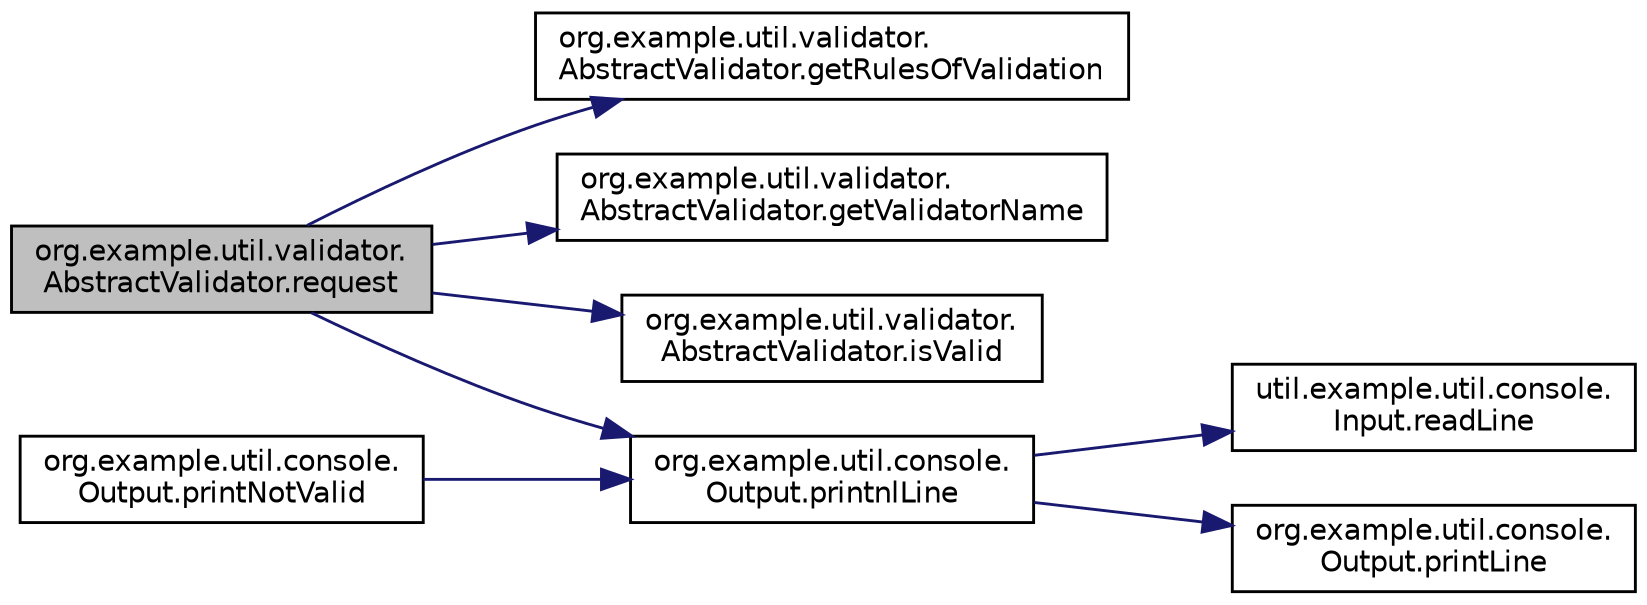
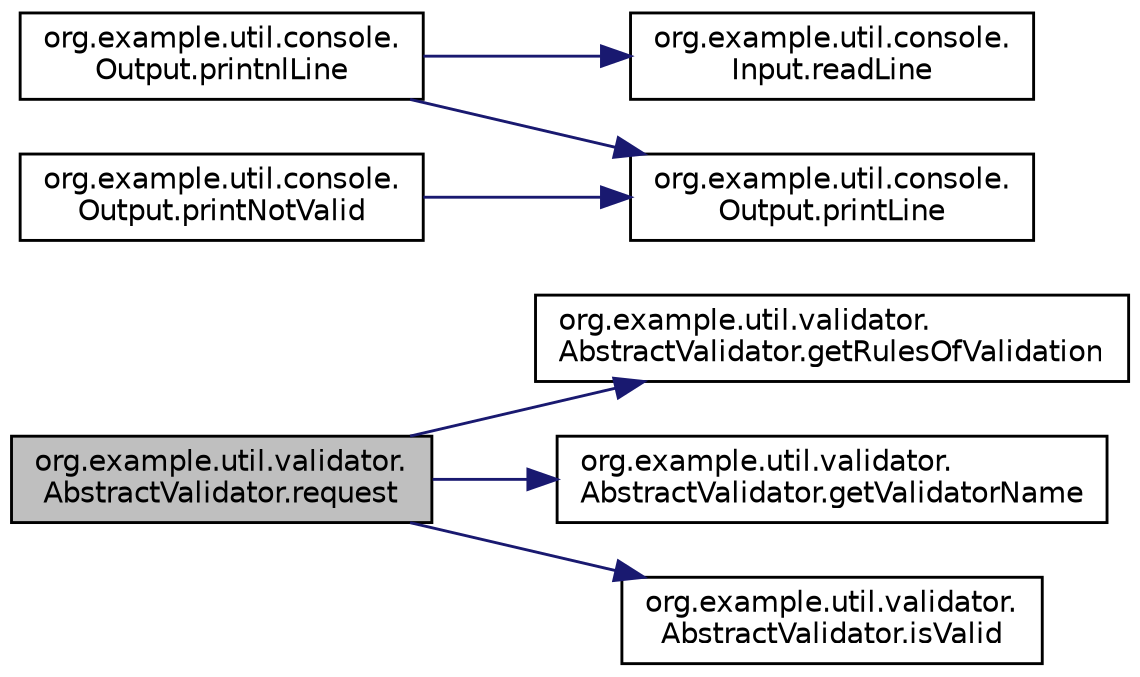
  digraph {
    fontname="DejaVu Sans"
    rankdir=LR
    node [color=black fillcolor=white fontname="DejaVu Sans" fontsize=10 shape=record style=filled]
    edge [color=midnightblue fontname="DejaVu Sans" fontsize=10 labelfontname=Helvetica labelfontsize=10 style=solid]
    n1 [fillcolor=grey75 fontcolor=black height=0.2 label="org.example.util.validator.\lAbstractValidator.request" width=0.4]
    n2 [height=0.2 label="org.example.util.validator.\lAbstractValidator.getRulesOfValidation" width=0.4]
    n3 [height=0.2 label="org.example.util.validator.\lAbstractValidator.getValidatorName" width=0.4]
    n4 [height=0.2 label="org.example.util.validator.\lAbstractValidator.isValid" width=0.4]
    n5 [height=0.2 label="org.example.util.console.\lOutput.printnlLine" width=0.4]
-   n6 [height=0.2 label="util.example.util.console.\lInput.readLine" width=0.4]
+   n6 [height=0.2 label="org.example.util.console.\lInput.readLine" width=0.4]
    n7 [height=0.2 label="org.example.util.console.\lOutput.printLine" width=0.4]
    n8 [height=0.2 label="org.example.util.console.\lOutput.printNotValid" width=0.4]
    n1 -> n2
    n1 -> n3
    n1 -> n4
-   n1 -> n5
    n5 -> n6
    n5 -> n7
-   n8 -> n5
+   n8 -> n7
  }
